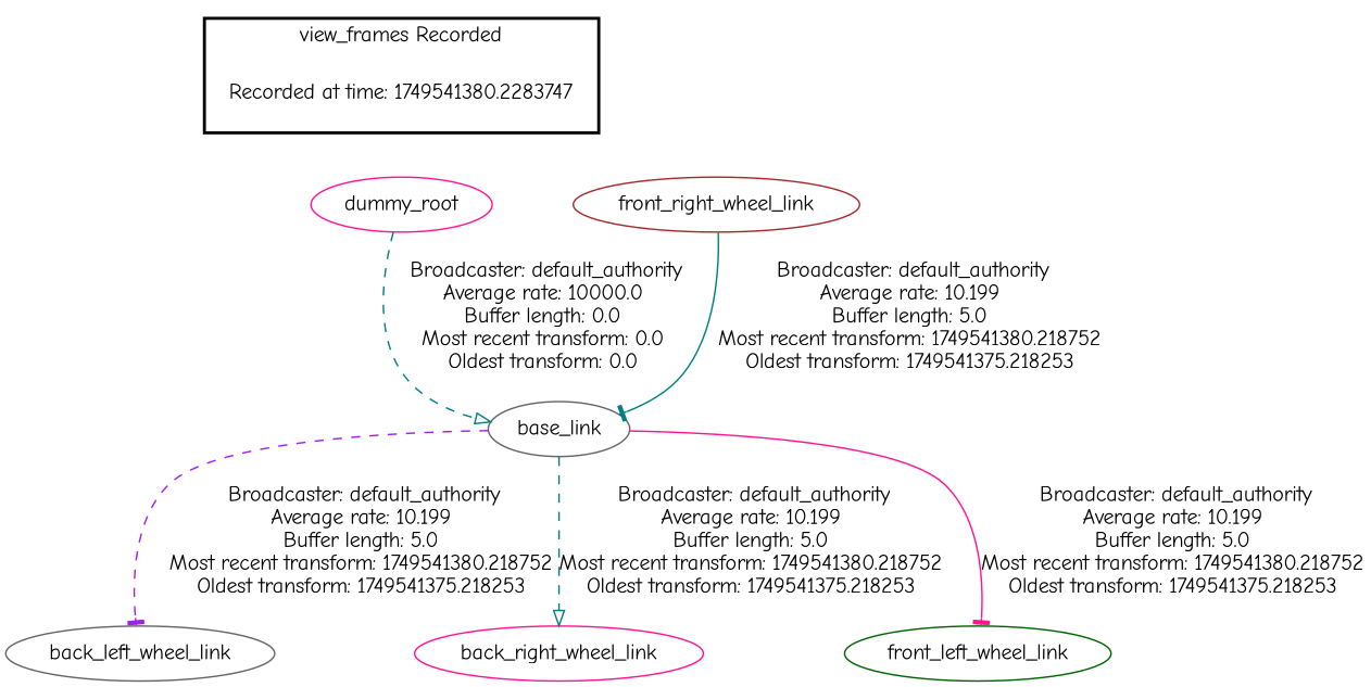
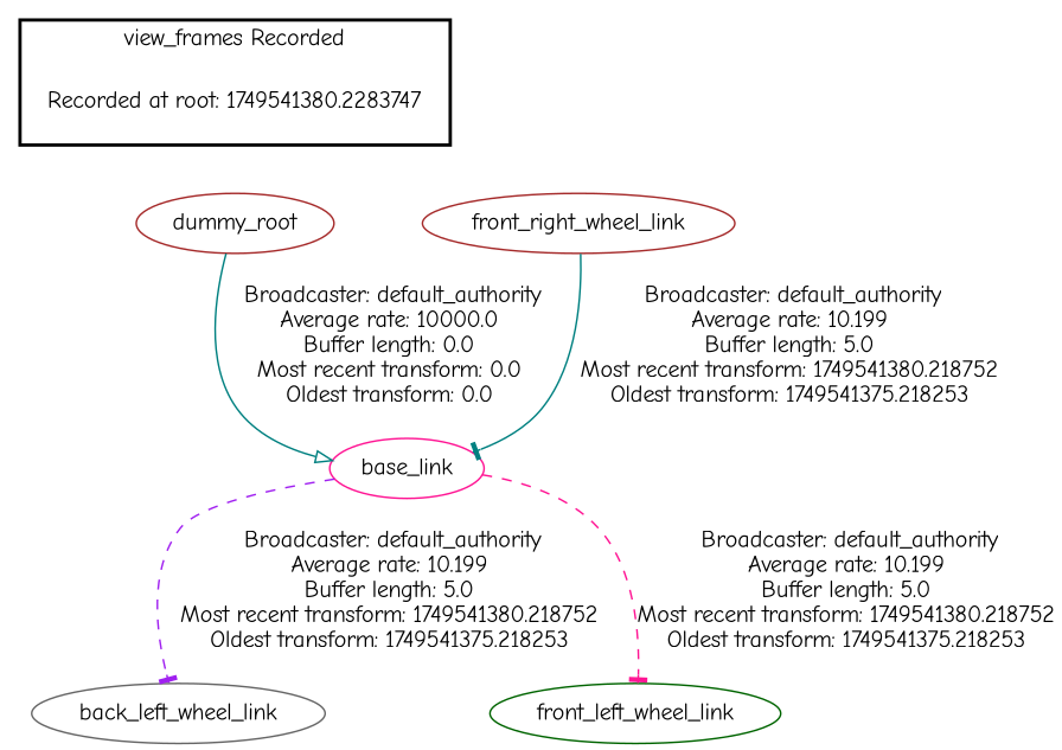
  digraph {
    fontname="Comic Neue"
    node [color=deeppink fontname="Comic Neue"]
    edge [fontname="Comic Neue" style=dashed arrowhead=tee color=teal]
-   "Recorded at time: 1749541380.2283747" [shape=plaintext]
-   dummy_root
-   base_link [color=gray40]
+   "Recorded at time: 1749541380.2283747" [shape=plaintext label="Recorded at root: 1749541380.2283747"]
+   dummy_root [color=brown]
+   base_link
    back_left_wheel_link [color=gray40]
-   back_right_wheel_link
    front_left_wheel_link [color=darkgreen]
    front_right_wheel_link [color=brown]
    subgraph cluster_1 {
      color=black
      label="view_frames Recorded"
      style=bold
      "Recorded at time: 1749541380.2283747"
    }
    "Recorded at time: 1749541380.2283747" -> dummy_root [style=invis arrowhead="" color=""]
-   dummy_root -> base_link [arrowhead=onormal label=" Broadcaster: default_authority\nAverage rate: 10000.0\nBuffer length: 0.0\nMost recent transform: 0.0\nOldest transform: 0.0\n"]
+   dummy_root -> base_link [arrowhead=onormal label=" Broadcaster: default_authority\nAverage rate: 10000.0\nBuffer length: 0.0\nMost recent transform: 0.0\nOldest transform: 0.0\n" style=solid]
    base_link -> back_left_wheel_link [color=purple label=" Broadcaster: default_authority\nAverage rate: 10.199\nBuffer length: 5.0\nMost recent transform: 1749541380.218752\nOldest transform: 1749541375.218253\n"]
-   base_link -> back_right_wheel_link [arrowhead=onormal label=" Broadcaster: default_authority\nAverage rate: 10.199\nBuffer length: 5.0\nMost recent transform: 1749541380.218752\nOldest transform: 1749541375.218253\n"]
-   base_link -> front_left_wheel_link [color=deeppink label=" Broadcaster: default_authority\nAverage rate: 10.199\nBuffer length: 5.0\nMost recent transform: 1749541380.218752\nOldest transform: 1749541375.218253\n" style=solid]
+   base_link -> front_left_wheel_link [color=deeppink label=" Broadcaster: default_authority\nAverage rate: 10.199\nBuffer length: 5.0\nMost recent transform: 1749541380.218752\nOldest transform: 1749541375.218253\n"]
    front_right_wheel_link -> base_link [label=" Broadcaster: default_authority\nAverage rate: 10.199\nBuffer length: 5.0\nMost recent transform: 1749541380.218752\nOldest transform: 1749541375.218253\n" style=solid]
  }
